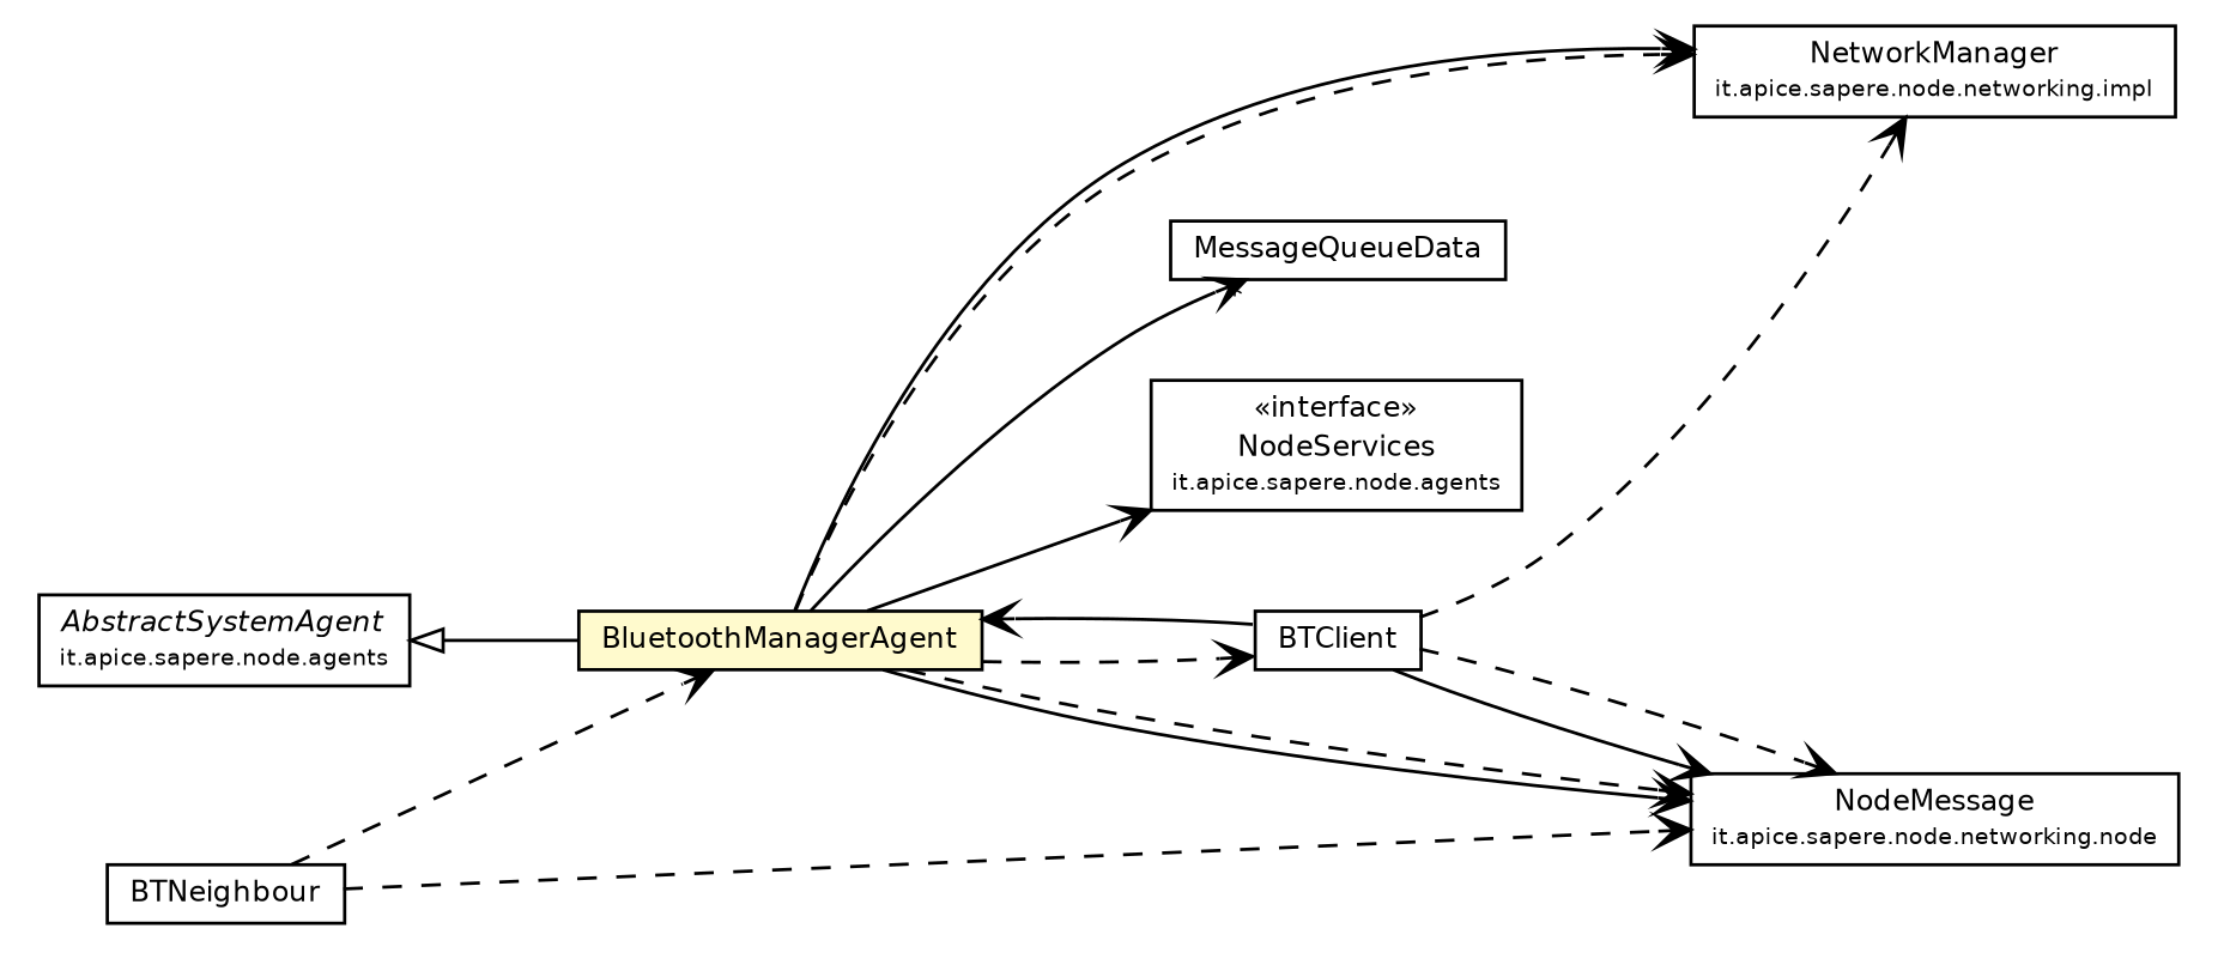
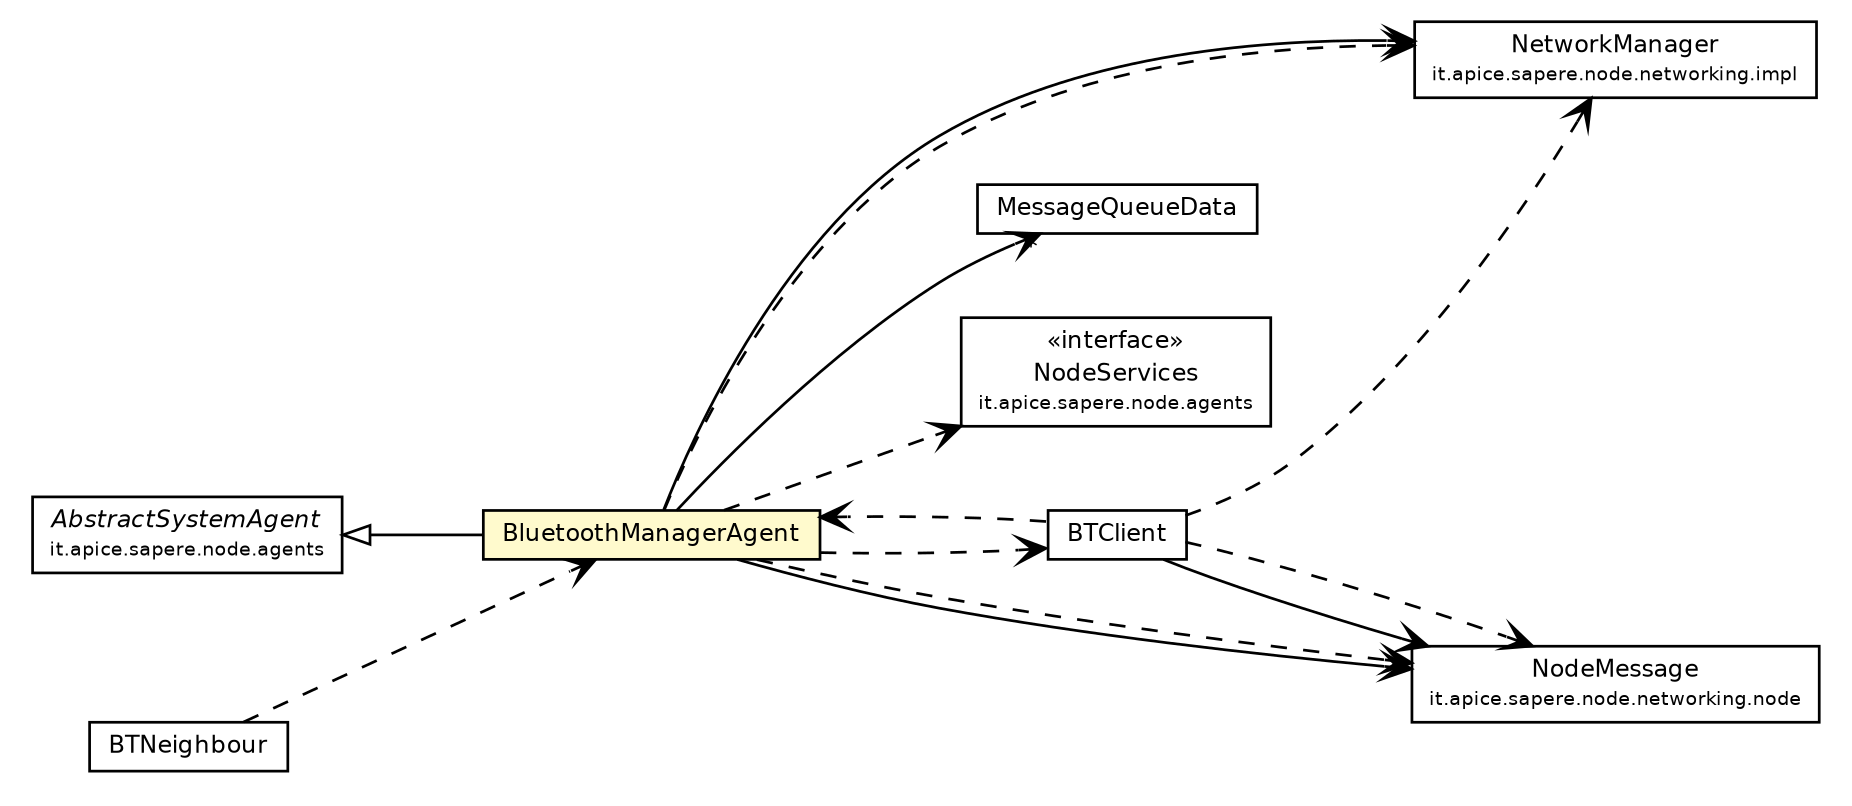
  digraph {
    rankdir=LR
    node [fontcolor=black fontname=Helvetica fontsize=9.0 shape=plaintext]
    edge [fontname=Helvetica fontsize=10.0 headport=p labelfontname=Helvetica labelfontsize=10 tailport=p arrowhead=open color=black fontcolor=black style=dashed]
    n1 [label=<<table border="0" cellborder="1" cellspacing="0" cellpadding="2" port="p" href="../../../agents/NodeServices.html"> 		<tr><td><table border="0" cellspacing="0" cellpadding="1"> 			<tr><td> &laquo;interface&raquo; </td></tr> 			<tr><td> NodeServices </td></tr> 			<tr><td><font point-size="7.0"> it.apice.sapere.node.agents </font></td></tr> 		</table></td></tr> 		</table>>]
    n2 [label=<<table border="0" cellborder="1" cellspacing="0" cellpadding="2" port="p" href="../../../agents/AbstractSystemAgent.html"> 		<tr><td><table border="0" cellspacing="0" cellpadding="1"> 			<tr><td><font face="Helvetica-Oblique"> AbstractSystemAgent </font></td></tr> 			<tr><td><font point-size="7.0"> it.apice.sapere.node.agents </font></td></tr> 		</table></td></tr> 		</table>>]
    n3 [label=<<table border="0" cellborder="1" cellspacing="0" cellpadding="2" port="p" bgcolor="lemonChiffon" href="./BluetoothManagerAgent.html"> 		<tr><td><table border="0" cellspacing="0" cellpadding="1"> 			<tr><td> BluetoothManagerAgent </td></tr> 		</table></td></tr> 		</table>>]
    n4 [label=<<table border="0" cellborder="1" cellspacing="0" cellpadding="2" port="p" href="../../impl/NodeMessage.html"> 		<tr><td><table border="0" cellspacing="0" cellpadding="1"> 			<tr><td> NodeMessage </td></tr> 			<tr><td><font point-size="7.0"> it.apice.sapere.node.networking.node </font></td></tr> 		</table></td></tr> 		</table>>]
    n5 [label=<<table border="0" cellborder="1" cellspacing="0" cellpadding="2" port="p" href="./BTClient.html"> 		<tr><td><table border="0" cellspacing="0" cellpadding="1"> 			<tr><td> BTClient </td></tr> 		</table></td></tr> 		</table>>]
    n6 [label=<<table border="0" cellborder="1" cellspacing="0" cellpadding="2" port="p" href="../../impl/NetworkManager.html"> 		<tr><td><table border="0" cellspacing="0" cellpadding="1"> 			<tr><td> NetworkManager </td></tr> 			<tr><td><font point-size="7.0"> it.apice.sapere.node.networking.impl </font></td></tr> 		</table></td></tr> 		</table>>]
    n7 [label=<<table border="0" cellborder="1" cellspacing="0" cellpadding="2" port="p" href="http://java.sun.com/j2se/1.4.2/docs/api/it/apice/sapere/node/networking/bluetooth/impl/BluetoothManagerAgent/MessageQueueData.html"> 		<tr><td><table border="0" cellspacing="0" cellpadding="1"> 			<tr><td> MessageQueueData </td></tr> 		</table></td></tr> 		</table>>]
    n8 [label=<<table border="0" cellborder="1" cellspacing="0" cellpadding="2" port="p" href="./BTNeighbour.html"> 		<tr><td><table border="0" cellspacing="0" cellpadding="1"> 			<tr><td> BTNeighbour </td></tr> 		</table></td></tr> 		</table>>]
    n2 -> n3 [arrowtail=empty dir=back fontsize=10 arrowhead="" color="" fontcolor="" style=""]
-   n3 -> n1 [style=solid]
+   n3 -> n1
    n3 -> n4 [style=""]
    n3 -> n4
    n3 -> n5
    n3 -> n6 [style=""]
    n3 -> n6
    n3 -> n7 [headlabel="*" style=""]
-   n5 -> n3 [style=""]
+   n5 -> n3
    n5 -> n4 [style=""]
    n5 -> n4
    n5 -> n6
    n8 -> n3
-   n8 -> n4
  }
